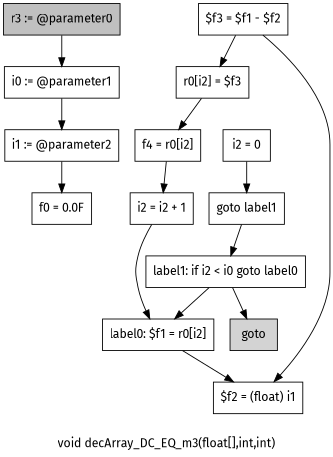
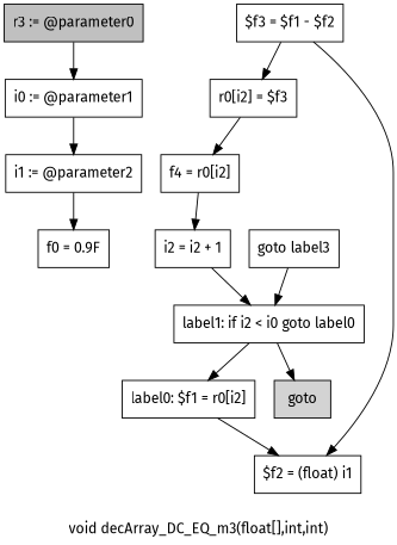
  digraph {
    fontname="Fira Sans"
    label="void decArray_DC_EQ_m3(float[],int,int)"
    node [fontname="Fira Sans" shape=box]
    edge [fontname="Fira Sans"]
    n1 [fillcolor=gray label="r3 := @parameter0" style=filled]
    n2 [label="i0 := @parameter1"]
    n3 [label="i1 := @parameter2"]
-   n4 [label="f0 = 0.0F"]
-   n5 [label="i2 = 0"]
-   n6 [label="goto label1"]
+   n4 [label="f0 = 0.9F"]
+   n6 [label="goto label3"]
    n7 [label="label1: if i2 < i0 goto label0"]
    n8 [label="label0: $f1 = r0[i2]"]
    n9 [fillcolor=lightgray label=goto style=filled]
    n10 [label="$f2 = (float) i1"]
    n11 [label="$f3 = $f1 - $f2"]
    n12 [label="r0[i2] = $f3"]
    n13 [label="f4 = r0[i2]"]
    n14 [label="i2 = i2 + 1"]
    n1 -> n2
    n2 -> n3
    n3 -> n4
-   n5 -> n6
    n6 -> n7
    n7 -> n8
    n7 -> n9
    n8 -> n10
    n11 -> n10
    n11 -> n12
    n12 -> n13
    n13 -> n14
-   n14 -> n8
+   n14 -> n7
  }
